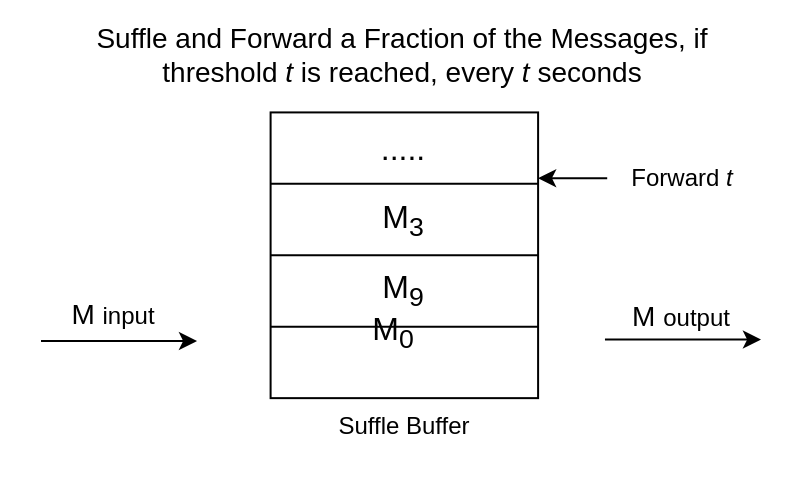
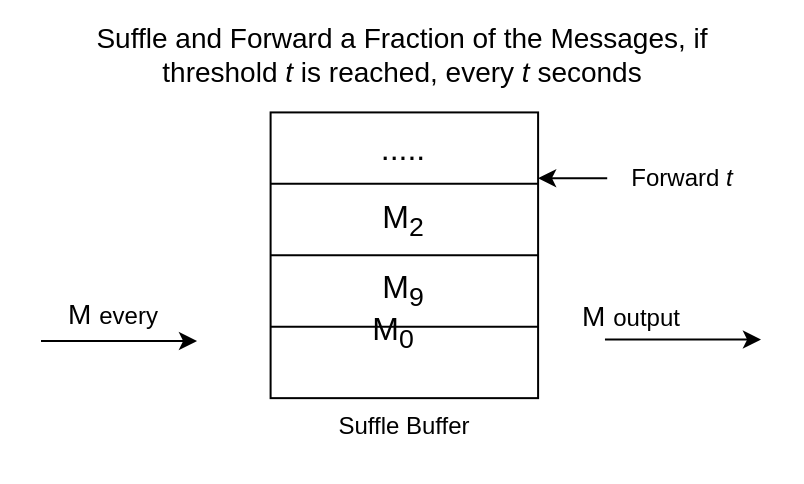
  <mxCell id="0" />
  <mxCell id="1" parent="0" />
  <mxCell id="2" value="" style="group" vertex="1" connectable="0" parent="1"><mxGeometry x="20" y="20" width="360" height="200" as="geometry" /></mxCell>
  <mxCell id="3" value="" style="rounded=0;whiteSpace=wrap;html=1;" parent="2" vertex="1"><mxGeometry x="114.799" y="35.714" width="133.746" height="142.857" as="geometry" /></mxCell>
  <mxCell id="4" value="" style="endArrow=none;html=1;exitX=0;exitY=0.25;exitDx=0;exitDy=0;entryX=1;entryY=0.25;entryDx=0;entryDy=0;" parent="2" source="3" target="3" edge="1"><mxGeometry width="50" height="50" relative="1" as="geometry"><mxPoint x="114.799" y="228.571" as="sourcePoint" /><mxPoint x="170.526" y="192.857" as="targetPoint" /></mxGeometry></mxCell>
  <mxCell id="5" value="" style="endArrow=none;html=1;exitX=0;exitY=0.5;exitDx=0;exitDy=0;entryX=1;entryY=0.5;entryDx=0;entryDy=0;" parent="2" source="3" target="3" edge="1"><mxGeometry width="50" height="50" relative="1" as="geometry"><mxPoint x="114.799" y="228.571" as="sourcePoint" /><mxPoint x="170.526" y="192.857" as="targetPoint" /></mxGeometry></mxCell>
  <mxCell id="6" value="" style="endArrow=none;html=1;exitX=0;exitY=0.75;exitDx=0;exitDy=0;entryX=1;entryY=0.75;entryDx=0;entryDy=0;" parent="2" source="3" target="3" edge="1"><mxGeometry width="50" height="50" relative="1" as="geometry"><mxPoint x="114.799" y="228.571" as="sourcePoint" /><mxPoint x="170.526" y="192.857" as="targetPoint" /></mxGeometry></mxCell>
  <mxCell id="7" value="&lt;font style=&quot;font-size: 16px&quot;&gt;Μ&lt;sub&gt;0&lt;/sub&gt;&lt;/font&gt;" style="text;html=1;strokeColor=none;fillColor=none;align=center;verticalAlign=middle;whiteSpace=wrap;rounded=0;" parent="2" vertex="1"><mxGeometry x="154.381" y="138.571" width="44.582" height="14.286" as="geometry" /></mxCell>
  <mxCell id="8" value="&lt;font style=&quot;font-size: 16px&quot;&gt;Μ&lt;sub&gt;9&lt;br&gt;&lt;/sub&gt;&lt;/font&gt;" style="text;html=1;strokeColor=none;fillColor=none;align=center;verticalAlign=middle;whiteSpace=wrap;rounded=0;" parent="2" vertex="1"><mxGeometry x="159.381" y="117.857" width="44.582" height="14.286" as="geometry" /></mxCell>
- <mxCell id="9" value="&lt;font style=&quot;font-size: 16px&quot;&gt;Μ&lt;sub&gt;3&lt;/sub&gt;&lt;/font&gt;" style="text;html=1;strokeColor=none;fillColor=none;align=center;verticalAlign=middle;whiteSpace=wrap;rounded=0;" parent="2" vertex="1"><mxGeometry x="159.381" y="82.857" width="44.582" height="14.286" as="geometry" /></mxCell>
+ <mxCell id="9" value="&lt;font style=&quot;font-size: 16px&quot;&gt;Μ&lt;sub&gt;2&lt;/sub&gt;&lt;/font&gt;" style="text;html=1;strokeColor=none;fillColor=none;align=center;verticalAlign=middle;whiteSpace=wrap;rounded=0;" parent="2" vertex="1"><mxGeometry x="159.381" y="82.857" width="44.582" height="14.286" as="geometry" /></mxCell>
  <mxCell id="10" value="&lt;span style=&quot;font-size: 16px&quot;&gt;.....&lt;/span&gt;" style="text;html=1;strokeColor=none;fillColor=none;align=center;verticalAlign=middle;whiteSpace=wrap;rounded=0;" parent="2" vertex="1"><mxGeometry x="159.381" y="47.143" width="44.582" height="14.286" as="geometry" /></mxCell>
  <mxCell id="11" value="" style="endArrow=classic;html=1;" parent="2" edge="1"><mxGeometry width="50" height="50" relative="1" as="geometry"><mxPoint y="150" as="sourcePoint" /><mxPoint x="78.019" y="150" as="targetPoint" /></mxGeometry></mxCell>
  <mxCell id="12" value="" style="endArrow=classic;html=1;" parent="2" edge="1"><mxGeometry width="50" height="50" relative="1" as="geometry"><mxPoint x="281.981" y="149.286" as="sourcePoint" /><mxPoint x="360" y="149.286" as="targetPoint" /></mxGeometry></mxCell>
- <mxCell id="13" value="&lt;font&gt;&lt;font style=&quot;font-size: 14px&quot;&gt;Μ&amp;nbsp;&lt;/font&gt;&lt;font style=&quot;font-size: 12px&quot;&gt;input&lt;/font&gt;&lt;/font&gt;" style="text;html=1;strokeColor=none;fillColor=none;align=center;verticalAlign=middle;whiteSpace=wrap;rounded=0;" parent="2" vertex="1"><mxGeometry x="14.489" y="130" width="44.582" height="14.286" as="geometry" /></mxCell>
- <mxCell id="14" value="&lt;font&gt;&lt;font style=&quot;font-size: 14px&quot;&gt;Μ&amp;nbsp;&lt;/font&gt;&lt;font style=&quot;font-size: 12px&quot;&gt;output&lt;/font&gt;&lt;/font&gt;" style="text;html=1;strokeColor=none;fillColor=none;align=center;verticalAlign=middle;whiteSpace=wrap;rounded=0;" parent="2" vertex="1"><mxGeometry x="297.585" y="130.714" width="44.582" height="14.286" as="geometry" /></mxCell>
+ <mxCell id="13" value="&lt;font&gt;&lt;font style=&quot;font-size: 14px&quot;&gt;Μ&amp;nbsp;&lt;/font&gt;&lt;font style=&quot;font-size: 12px&quot;&gt;every&lt;/font&gt;&lt;/font&gt;" style="text;html=1;strokeColor=none;fillColor=none;align=center;verticalAlign=middle;whiteSpace=wrap;rounded=0;" parent="2" vertex="1"><mxGeometry x="14.489" y="130" width="44.582" height="14.286" as="geometry" /></mxCell>
+ <mxCell id="14" value="&lt;font&gt;&lt;font style=&quot;font-size: 14px&quot;&gt;Μ&amp;nbsp;&lt;/font&gt;&lt;font style=&quot;font-size: 12px&quot;&gt;output&lt;/font&gt;&lt;/font&gt;" style="text;html=1;strokeColor=none;fillColor=none;align=center;verticalAlign=middle;whiteSpace=wrap;rounded=0;" parent="2" vertex="1"><mxGeometry x="272.585" y="130.714" width="44.582" height="14.286" as="geometry" /></mxCell>
  <mxCell id="15" value="&lt;font style=&quot;font-size: 14px&quot;&gt;Suffle and Forward a Fraction of the Messages, if threshold &lt;i&gt;t &lt;/i&gt;is reached, every &lt;i&gt;t &lt;/i&gt;seconds&lt;/font&gt;" style="text;html=1;strokeColor=none;fillColor=none;align=center;verticalAlign=middle;whiteSpace=wrap;rounded=0;" parent="2" vertex="1"><mxGeometry x="14.489" width="334.365" height="14.286" as="geometry" /></mxCell>
  <mxCell id="16" value="&lt;font style=&quot;font-size: 12px&quot;&gt;Suffle Buffer&lt;/font&gt;" style="text;html=1;strokeColor=none;fillColor=none;align=center;verticalAlign=middle;whiteSpace=wrap;rounded=0;" parent="2" vertex="1"><mxGeometry x="114.799" y="185.714" width="133.746" height="14.286" as="geometry" /></mxCell>
  <mxCell id="17" style="edgeStyle=orthogonalEdgeStyle;rounded=0;orthogonalLoop=1;jettySize=auto;html=1;" parent="2" source="18" edge="1"><mxGeometry relative="1" as="geometry"><mxPoint x="248.545" y="68.571" as="targetPoint" /></mxGeometry></mxCell>
  <mxCell id="18" value="Forward &lt;i&gt;t&lt;/i&gt;" style="text;html=1;strokeColor=none;fillColor=none;align=center;verticalAlign=middle;whiteSpace=wrap;rounded=0;" parent="2" vertex="1"><mxGeometry x="283.096" y="61.429" width="75.789" height="14.286" as="geometry" /></mxCell>
